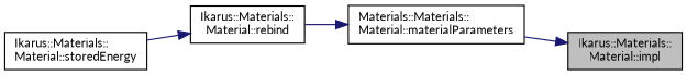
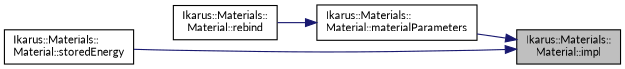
  digraph {
    fontname=Lato
    rankdir=RL
    node [color=black fillcolor=white fontname=Lato fontsize=10 shape=record style=filled]
    edge [color=midnightblue dir=back fontname=Lato fontsize=10 labelfontname=Helvetica labelfontsize=10 style=solid]
    n1 [fillcolor=grey75 fontcolor=black height=0.2 label="Ikarus::Materials::\lMaterial::impl" width=0.4]
-   n2 [height=0.2 label="Materials::Materials::\lMaterial::materialParameters" width=0.4]
+   n2 [height=0.2 label="Ikarus::Materials::\lMaterial::materialParameters" width=0.4]
    n3 [height=0.2 label="Ikarus::Materials::\lMaterial::storedEnergy" width=0.4]
    n4 [height=0.2 label="Ikarus::Materials::\lMaterial::rebind" width=0.4]
    n1 -> n2
-   n4 -> n3
+   n1 -> n3
    n2 -> n4
  }
